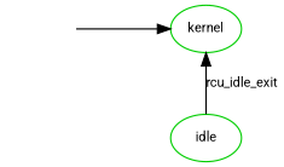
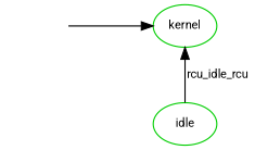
  digraph {
    fontname=Roboto
    nodesep=0.5
    node [fontname=Roboto shape=ellipse color=green3 fontsize=10]
    edge [fontname=Roboto fontsize=10]
    __init [shape=plaintext style=invis color="" fontsize=""]
    kernel
    idle
    subgraph sub_1 {
      rank=min
      __init
      kernel
    }
    __init -> kernel
-   idle -> kernel [label=rcu_idle_exit]
+   idle -> kernel [label=rcu_idle_rcu]
  }
